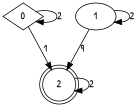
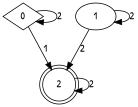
  digraph {
    fontname="Patrick Hand"
    node [fontname="Patrick Hand"]
    edge [fontname="Patrick Hand"]
    0 [shape=diamond]
    2 [shape=doublecircle]
    1
    0 -> 0 [label=2]
    0 -> 2 [label=1]
    2 -> 2 [label=2]
-   1 -> 2 [label=9]
+   1 -> 2 [label=2]
    1 -> 1 [label=2]
  }
